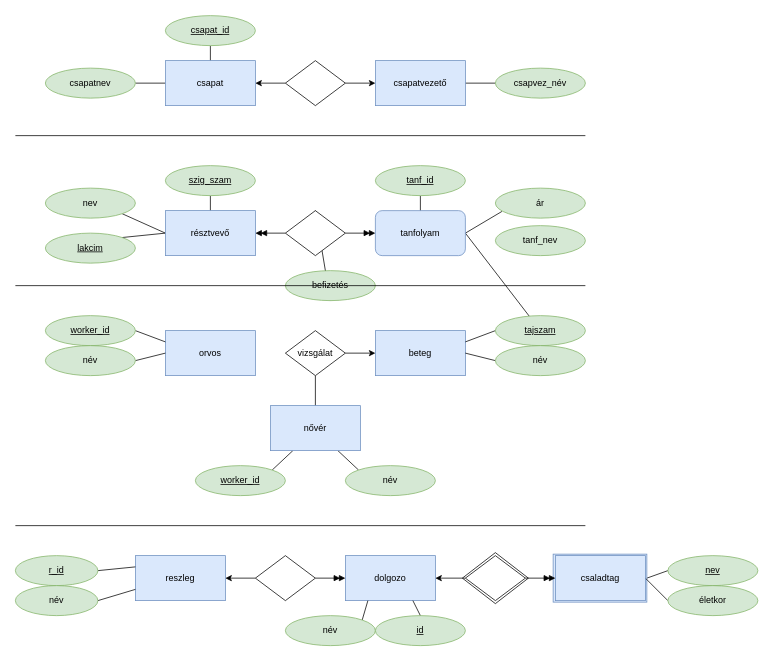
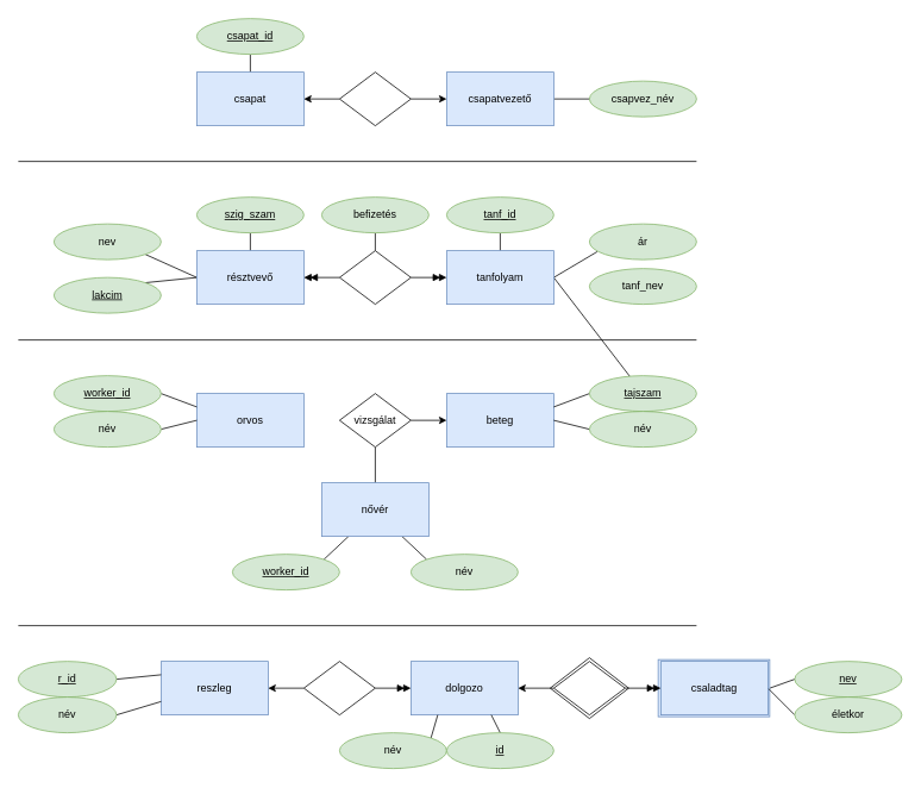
  <mxCell id="0" />
  <mxCell id="1" parent="0" />
  <mxCell id="2" style="edgeStyle=none;rounded=0;orthogonalLoop=1;jettySize=auto;html=1;exitX=1;exitY=0.5;exitDx=0;exitDy=0;entryX=0;entryY=0.5;entryDx=0;entryDy=0;endArrow=none;endFill=0;" edge="1" parent="1" source="3" target="74"><mxGeometry relative="1" as="geometry" /></mxCell>
  <mxCell id="3" value="csaladtag" style="rounded=0;whiteSpace=wrap;html=1;fillColor=#dae8fc;strokeColor=#6c8ebf;" vertex="1" parent="1"><mxGeometry x="737" y="738" width="125" height="64" as="geometry" /></mxCell>
  <mxCell id="4" value="" style="rhombus;whiteSpace=wrap;html=1;" vertex="1" parent="1"><mxGeometry x="616" y="736" width="88" height="68" as="geometry" /></mxCell>
- <mxCell id="5" style="edgeStyle=none;rounded=0;orthogonalLoop=1;jettySize=auto;html=1;exitX=0;exitY=0.5;exitDx=0;exitDy=0;entryX=1;entryY=0.5;entryDx=0;entryDy=0;endArrow=none;endFill=0;" edge="1" parent="1" source="7" target="14"><mxGeometry relative="1" as="geometry" /></mxCell>
  <mxCell id="6" style="edgeStyle=none;rounded=0;orthogonalLoop=1;jettySize=auto;html=1;exitX=0.5;exitY=0;exitDx=0;exitDy=0;entryX=0.5;entryY=1;entryDx=0;entryDy=0;endArrow=none;endFill=0;" edge="1" parent="1" source="7" target="13"><mxGeometry relative="1" as="geometry" /></mxCell>
  <mxCell id="7" value="csapat" style="rounded=0;whiteSpace=wrap;html=1;fillColor=#dae8fc;strokeColor=#6c8ebf;" vertex="1" parent="1"><mxGeometry x="220" y="80" width="120" height="60" as="geometry" /></mxCell>
  <mxCell id="8" style="edgeStyle=none;rounded=0;orthogonalLoop=1;jettySize=auto;html=1;exitX=1;exitY=0.5;exitDx=0;exitDy=0;entryX=0;entryY=0.5;entryDx=0;entryDy=0;endArrow=none;endFill=0;" edge="1" parent="1" source="9" target="15"><mxGeometry relative="1" as="geometry" /></mxCell>
  <mxCell id="9" value="csapatvezető" style="rounded=0;whiteSpace=wrap;html=1;fillColor=#dae8fc;strokeColor=#6c8ebf;" vertex="1" parent="1"><mxGeometry x="500" y="80" width="120" height="60" as="geometry" /></mxCell>
  <mxCell id="10" style="edgeStyle=none;rounded=0;orthogonalLoop=1;jettySize=auto;html=1;exitX=1;exitY=0.5;exitDx=0;exitDy=0;entryX=0;entryY=0.5;entryDx=0;entryDy=0;endArrow=classic;endFill=1;" edge="1" parent="1" source="12" target="9"><mxGeometry relative="1" as="geometry" /></mxCell>
  <mxCell id="11" style="edgeStyle=none;rounded=0;orthogonalLoop=1;jettySize=auto;html=1;exitX=0;exitY=0.5;exitDx=0;exitDy=0;entryX=1;entryY=0.5;entryDx=0;entryDy=0;endArrow=classic;endFill=1;" edge="1" parent="1" source="12" target="7"><mxGeometry relative="1" as="geometry" /></mxCell>
  <mxCell id="12" value="" style="rhombus;whiteSpace=wrap;html=1;" vertex="1" parent="1"><mxGeometry x="380" y="80" width="80" height="60" as="geometry" /></mxCell>
  <mxCell id="13" value="&lt;u&gt;csapat_id&lt;/u&gt;" style="ellipse;whiteSpace=wrap;html=1;fillColor=#d5e8d4;strokeColor=#82b366;" vertex="1" parent="1"><mxGeometry x="220" y="20" width="120" height="40" as="geometry" /></mxCell>
- <mxCell id="14" value="csapatnev" style="ellipse;whiteSpace=wrap;html=1;fillColor=#d5e8d4;strokeColor=#82b366;" vertex="1" parent="1"><mxGeometry x="60" y="90" width="120" height="40" as="geometry" /></mxCell>
  <mxCell id="15" value="csapvez_név" style="ellipse;whiteSpace=wrap;html=1;fillColor=#d5e8d4;strokeColor=#82b366;" vertex="1" parent="1"><mxGeometry x="660" y="90" width="120" height="40" as="geometry" /></mxCell>
  <mxCell id="16" style="edgeStyle=none;rounded=0;orthogonalLoop=1;jettySize=auto;html=1;exitX=0.5;exitY=0;exitDx=0;exitDy=0;entryX=0.5;entryY=1;entryDx=0;entryDy=0;endArrow=none;endFill=0;" edge="1" parent="1" source="19" target="28"><mxGeometry relative="1" as="geometry" /></mxCell>
  <mxCell id="17" style="edgeStyle=none;rounded=0;orthogonalLoop=1;jettySize=auto;html=1;exitX=1;exitY=0.5;exitDx=0;exitDy=0;entryX=0;entryY=0.5;entryDx=0;entryDy=0;endArrow=doubleBlock;endFill=1;" edge="1" parent="1" source="19" target="27"><mxGeometry relative="1" as="geometry" /></mxCell>
  <mxCell id="18" style="edgeStyle=none;rounded=0;orthogonalLoop=1;jettySize=auto;html=1;exitX=0;exitY=0.5;exitDx=0;exitDy=0;entryX=1;entryY=0.5;entryDx=0;entryDy=0;endArrow=doubleBlock;endFill=1;" edge="1" parent="1" source="19" target="23"><mxGeometry relative="1" as="geometry" /></mxCell>
  <mxCell id="19" value="" style="rhombus;whiteSpace=wrap;html=1;" vertex="1" parent="1"><mxGeometry x="380" y="280" width="80" height="60" as="geometry" /></mxCell>
  <mxCell id="20" style="edgeStyle=none;rounded=0;orthogonalLoop=1;jettySize=auto;html=1;exitX=0;exitY=0.5;exitDx=0;exitDy=0;entryX=1;entryY=1;entryDx=0;entryDy=0;endArrow=none;endFill=0;" edge="1" parent="1" source="23" target="31"><mxGeometry relative="1" as="geometry" /></mxCell>
  <mxCell id="21" style="edgeStyle=none;rounded=0;orthogonalLoop=1;jettySize=auto;html=1;exitX=0;exitY=0.5;exitDx=0;exitDy=0;entryX=1;entryY=0;entryDx=0;entryDy=0;endArrow=none;endFill=0;" edge="1" parent="1" source="23" target="32"><mxGeometry relative="1" as="geometry" /></mxCell>
  <mxCell id="22" style="edgeStyle=none;rounded=0;orthogonalLoop=1;jettySize=auto;html=1;exitX=0.5;exitY=0;exitDx=0;exitDy=0;entryX=0.5;entryY=1;entryDx=0;entryDy=0;endArrow=none;endFill=0;" edge="1" parent="1" source="23" target="29"><mxGeometry relative="1" as="geometry" /></mxCell>
  <mxCell id="23" value="résztvevő" style="rounded=0;whiteSpace=wrap;html=1;fillColor=#dae8fc;strokeColor=#6c8ebf;" vertex="1" parent="1"><mxGeometry x="220" y="280" width="120" height="60" as="geometry" /></mxCell>
  <mxCell id="24" style="edgeStyle=none;rounded=0;orthogonalLoop=1;jettySize=auto;html=1;exitX=0.5;exitY=0;exitDx=0;exitDy=0;entryX=0.5;entryY=1;entryDx=0;entryDy=0;endArrow=none;endFill=0;" edge="1" parent="1" source="27" target="30"><mxGeometry relative="1" as="geometry" /></mxCell>
  <mxCell id="25" style="edgeStyle=none;rounded=0;orthogonalLoop=1;jettySize=auto;html=1;exitX=1;exitY=0.5;exitDx=0;exitDy=0;entryX=0.073;entryY=0.777;entryDx=0;entryDy=0;entryPerimeter=0;endArrow=none;endFill=0;" edge="1" parent="1" source="27" target="33"><mxGeometry relative="1" as="geometry" /></mxCell>
  <mxCell id="26" style="edgeStyle=none;rounded=0;orthogonalLoop=1;jettySize=auto;html=1;exitX=1;exitY=0.5;exitDx=0;exitDy=0;endArrow=none;endFill=0;" edge="1" parent="1" source="27" target="50"><mxGeometry relative="1" as="geometry" /></mxCell>
- <mxCell id="27" value="tanfolyam" style="whiteSpace=wrap;html=1;fillColor=#dae8fc;strokeColor=#6c8ebf;rounded=1;" vertex="1" parent="1"><mxGeometry x="500" y="280" width="120" height="60" as="geometry" /></mxCell>
- <mxCell id="28" value="befizetés" style="ellipse;whiteSpace=wrap;html=1;fillColor=#d5e8d4;strokeColor=#82b366;" vertex="1" parent="1"><mxGeometry x="380" y="360" width="120" height="40" as="geometry" /></mxCell>
+ <mxCell id="27" value="tanfolyam" style="rounded=0;whiteSpace=wrap;html=1;fillColor=#dae8fc;strokeColor=#6c8ebf;" vertex="1" parent="1"><mxGeometry x="500" y="280" width="120" height="60" as="geometry" /></mxCell>
+ <mxCell id="28" value="befizetés" style="ellipse;whiteSpace=wrap;html=1;fillColor=#d5e8d4;strokeColor=#82b366;" vertex="1" parent="1"><mxGeometry x="360" y="220" width="120" height="40" as="geometry" /></mxCell>
  <mxCell id="29" value="&lt;u&gt;szig_szam&lt;/u&gt;" style="ellipse;whiteSpace=wrap;html=1;fillColor=#d5e8d4;strokeColor=#82b366;" vertex="1" parent="1"><mxGeometry x="220" y="220" width="120" height="40" as="geometry" /></mxCell>
  <mxCell id="30" value="&lt;u&gt;tanf_id&lt;/u&gt;" style="ellipse;whiteSpace=wrap;html=1;fillColor=#d5e8d4;strokeColor=#82b366;" vertex="1" parent="1"><mxGeometry x="500" y="220" width="120" height="40" as="geometry" /></mxCell>
  <mxCell id="31" value="nev" style="ellipse;whiteSpace=wrap;html=1;fillColor=#d5e8d4;strokeColor=#82b366;align=center;" vertex="1" parent="1"><mxGeometry x="60" y="250" width="120" height="40" as="geometry" /></mxCell>
  <mxCell id="32" value="&lt;u&gt;lakcim&lt;/u&gt;" style="ellipse;whiteSpace=wrap;html=1;fillColor=#d5e8d4;strokeColor=#82b366;" vertex="1" parent="1"><mxGeometry x="60" y="310" width="120" height="40" as="geometry" /></mxCell>
  <mxCell id="33" value="ár" style="ellipse;whiteSpace=wrap;html=1;fillColor=#d5e8d4;strokeColor=#82b366;" vertex="1" parent="1"><mxGeometry x="660" y="250" width="120" height="40" as="geometry" /></mxCell>
  <mxCell id="34" value="tanf_nev" style="ellipse;whiteSpace=wrap;html=1;fillColor=#d5e8d4;strokeColor=#82b366;" vertex="1" parent="1"><mxGeometry x="660" y="300" width="120" height="40" as="geometry" /></mxCell>
  <mxCell id="35" style="edgeStyle=none;rounded=0;orthogonalLoop=1;jettySize=auto;html=1;exitX=0.5;exitY=1;exitDx=0;exitDy=0;entryX=0.5;entryY=0;entryDx=0;entryDy=0;endArrow=none;endFill=0;" edge="1" parent="1" source="37" target="42"><mxGeometry relative="1" as="geometry" /></mxCell>
  <mxCell id="36" style="edgeStyle=none;rounded=0;orthogonalLoop=1;jettySize=auto;html=1;exitX=1;exitY=0.5;exitDx=0;exitDy=0;entryX=0;entryY=0.5;entryDx=0;entryDy=0;endArrow=classic;endFill=1;" edge="1" parent="1" source="37" target="39"><mxGeometry relative="1" as="geometry" /></mxCell>
  <mxCell id="37" value="vizsgálat" style="rhombus;whiteSpace=wrap;html=1;" vertex="1" parent="1"><mxGeometry x="380" y="440" width="80" height="60" as="geometry" /></mxCell>
  <mxCell id="38" value="orvos" style="rounded=0;whiteSpace=wrap;html=1;fillColor=#dae8fc;strokeColor=#6c8ebf;" vertex="1" parent="1"><mxGeometry x="220" y="440" width="120" height="60" as="geometry" /></mxCell>
  <mxCell id="39" value="beteg" style="rounded=0;whiteSpace=wrap;html=1;fillColor=#dae8fc;strokeColor=#6c8ebf;" vertex="1" parent="1"><mxGeometry x="500" y="440" width="120" height="60" as="geometry" /></mxCell>
  <mxCell id="40" style="edgeStyle=none;rounded=0;orthogonalLoop=1;jettySize=auto;html=1;exitX=0.25;exitY=1;exitDx=0;exitDy=0;entryX=1;entryY=0;entryDx=0;entryDy=0;endArrow=none;endFill=0;" edge="1" parent="1" source="42" target="43"><mxGeometry relative="1" as="geometry" /></mxCell>
  <mxCell id="41" style="edgeStyle=none;rounded=0;orthogonalLoop=1;jettySize=auto;html=1;exitX=0.75;exitY=1;exitDx=0;exitDy=0;entryX=0;entryY=0;entryDx=0;entryDy=0;endArrow=none;endFill=0;" edge="1" parent="1" source="42" target="44"><mxGeometry relative="1" as="geometry" /></mxCell>
  <mxCell id="42" value="nővér" style="rounded=0;whiteSpace=wrap;html=1;fillColor=#dae8fc;strokeColor=#6c8ebf;" vertex="1" parent="1"><mxGeometry x="360" y="540" width="120" height="60" as="geometry" /></mxCell>
  <mxCell id="43" value="&lt;u&gt;worker_id&lt;/u&gt;" style="ellipse;whiteSpace=wrap;html=1;fillColor=#d5e8d4;strokeColor=#82b366;" vertex="1" parent="1"><mxGeometry x="260" y="620" width="120" height="40" as="geometry" /></mxCell>
  <mxCell id="44" value="név" style="ellipse;whiteSpace=wrap;html=1;fillColor=#d5e8d4;strokeColor=#82b366;" vertex="1" parent="1"><mxGeometry x="460" y="620" width="120" height="40" as="geometry" /></mxCell>
  <mxCell id="45" style="edgeStyle=none;rounded=0;orthogonalLoop=1;jettySize=auto;html=1;exitX=1;exitY=0.5;exitDx=0;exitDy=0;entryX=0;entryY=0.25;entryDx=0;entryDy=0;endArrow=none;endFill=0;" edge="1" parent="1" source="46" target="38"><mxGeometry relative="1" as="geometry" /></mxCell>
  <mxCell id="46" value="&lt;u&gt;worker_id&lt;/u&gt;" style="ellipse;whiteSpace=wrap;html=1;fillColor=#d5e8d4;strokeColor=#82b366;" vertex="1" parent="1"><mxGeometry x="60" y="420" width="120" height="40" as="geometry" /></mxCell>
  <mxCell id="47" style="edgeStyle=none;rounded=0;orthogonalLoop=1;jettySize=auto;html=1;exitX=1;exitY=0.5;exitDx=0;exitDy=0;entryX=0;entryY=0.5;entryDx=0;entryDy=0;endArrow=none;endFill=0;" edge="1" parent="1" source="48" target="38"><mxGeometry relative="1" as="geometry" /></mxCell>
  <mxCell id="48" value="név" style="ellipse;whiteSpace=wrap;html=1;fillColor=#d5e8d4;strokeColor=#82b366;" vertex="1" parent="1"><mxGeometry x="60" y="460" width="120" height="40" as="geometry" /></mxCell>
  <mxCell id="49" style="edgeStyle=none;rounded=0;orthogonalLoop=1;jettySize=auto;html=1;exitX=0;exitY=0.5;exitDx=0;exitDy=0;entryX=1;entryY=0.25;entryDx=0;entryDy=0;endArrow=none;endFill=0;" edge="1" parent="1" source="50" target="39"><mxGeometry relative="1" as="geometry" /></mxCell>
  <mxCell id="50" value="&lt;u&gt;tajszam&lt;/u&gt;" style="ellipse;whiteSpace=wrap;html=1;fillColor=#d5e8d4;strokeColor=#82b366;" vertex="1" parent="1"><mxGeometry x="660" y="420" width="120" height="40" as="geometry" /></mxCell>
  <mxCell id="51" style="edgeStyle=none;rounded=0;orthogonalLoop=1;jettySize=auto;html=1;exitX=0;exitY=0.5;exitDx=0;exitDy=0;entryX=1;entryY=0.5;entryDx=0;entryDy=0;endArrow=none;endFill=0;" edge="1" parent="1" source="52" target="39"><mxGeometry relative="1" as="geometry" /></mxCell>
  <mxCell id="52" value="név" style="ellipse;whiteSpace=wrap;html=1;fillColor=#d5e8d4;strokeColor=#82b366;" vertex="1" parent="1"><mxGeometry x="660" y="460" width="120" height="40" as="geometry" /></mxCell>
  <mxCell id="53" value="" style="endArrow=none;html=1;rounded=0;" edge="1" parent="1"><mxGeometry width="50" height="50" relative="1" as="geometry"><mxPoint x="20" y="180" as="sourcePoint" /><mxPoint x="780" y="180" as="targetPoint" /></mxGeometry></mxCell>
  <mxCell id="54" value="" style="endArrow=none;html=1;rounded=0;" edge="1" parent="1"><mxGeometry width="50" height="50" relative="1" as="geometry"><mxPoint x="20" y="380" as="sourcePoint" /><mxPoint x="780" y="380" as="targetPoint" /></mxGeometry></mxCell>
  <mxCell id="55" value="" style="endArrow=none;html=1;rounded=0;" edge="1" parent="1"><mxGeometry width="50" height="50" relative="1" as="geometry"><mxPoint x="20" y="700" as="sourcePoint" /><mxPoint x="780" y="700" as="targetPoint" /></mxGeometry></mxCell>
  <mxCell id="56" style="edgeStyle=none;rounded=0;orthogonalLoop=1;jettySize=auto;html=1;exitX=0;exitY=0.5;exitDx=0;exitDy=0;entryX=1;entryY=0.5;entryDx=0;entryDy=0;endArrow=classic;endFill=1;" edge="1" parent="1" source="58" target="59"><mxGeometry relative="1" as="geometry" /></mxCell>
  <mxCell id="57" style="edgeStyle=none;rounded=0;orthogonalLoop=1;jettySize=auto;html=1;exitX=1;exitY=0.5;exitDx=0;exitDy=0;entryX=0;entryY=0.5;entryDx=0;entryDy=0;endArrow=doubleBlock;endFill=1;" edge="1" parent="1" source="58" target="60"><mxGeometry relative="1" as="geometry" /></mxCell>
  <mxCell id="58" value="" style="rhombus;whiteSpace=wrap;html=1;" vertex="1" parent="1"><mxGeometry x="340" y="740" width="80" height="60" as="geometry" /></mxCell>
  <mxCell id="59" value="reszleg" style="rounded=0;whiteSpace=wrap;html=1;fillColor=#dae8fc;strokeColor=#6c8ebf;" vertex="1" parent="1"><mxGeometry x="180" y="740" width="120" height="60" as="geometry" /></mxCell>
  <mxCell id="60" value="dolgozo" style="rounded=0;whiteSpace=wrap;html=1;fillColor=#dae8fc;strokeColor=#6c8ebf;" vertex="1" parent="1"><mxGeometry x="460" y="740" width="120" height="60" as="geometry" /></mxCell>
  <mxCell id="61" style="edgeStyle=none;rounded=0;orthogonalLoop=1;jettySize=auto;html=1;exitX=1;exitY=0;exitDx=0;exitDy=0;entryX=0.25;entryY=1;entryDx=0;entryDy=0;endArrow=none;endFill=0;" edge="1" parent="1" source="62" target="60"><mxGeometry relative="1" as="geometry" /></mxCell>
  <mxCell id="62" value="név" style="ellipse;whiteSpace=wrap;html=1;fillColor=#d5e8d4;strokeColor=#82b366;" vertex="1" parent="1"><mxGeometry x="380" y="820" width="120" height="40" as="geometry" /></mxCell>
  <mxCell id="63" style="edgeStyle=none;rounded=0;orthogonalLoop=1;jettySize=auto;html=1;exitX=0.5;exitY=0;exitDx=0;exitDy=0;entryX=0.75;entryY=1;entryDx=0;entryDy=0;endArrow=none;endFill=0;" edge="1" parent="1" source="64" target="60"><mxGeometry relative="1" as="geometry" /></mxCell>
  <mxCell id="64" value="&lt;u&gt;id&lt;/u&gt;" style="ellipse;whiteSpace=wrap;html=1;fillColor=#d5e8d4;strokeColor=#82b366;" vertex="1" parent="1"><mxGeometry x="500" y="820" width="120" height="40" as="geometry" /></mxCell>
  <mxCell id="65" style="edgeStyle=none;rounded=0;orthogonalLoop=1;jettySize=auto;html=1;exitX=1;exitY=0.5;exitDx=0;exitDy=0;entryX=0;entryY=0.25;entryDx=0;entryDy=0;endArrow=none;endFill=0;" edge="1" parent="1" source="66" target="59"><mxGeometry relative="1" as="geometry" /></mxCell>
  <mxCell id="66" value="&lt;u&gt;r_id&lt;/u&gt;" style="ellipse;whiteSpace=wrap;html=1;fillColor=#d5e8d4;strokeColor=#82b366;" vertex="1" parent="1"><mxGeometry x="20" y="740" width="110" height="40" as="geometry" /></mxCell>
  <mxCell id="67" style="edgeStyle=none;rounded=0;orthogonalLoop=1;jettySize=auto;html=1;exitX=1;exitY=0.5;exitDx=0;exitDy=0;entryX=0;entryY=0.75;entryDx=0;entryDy=0;endArrow=none;endFill=0;" edge="1" parent="1" source="68" target="59"><mxGeometry relative="1" as="geometry" /></mxCell>
  <mxCell id="68" value="név" style="ellipse;whiteSpace=wrap;html=1;fillColor=#d5e8d4;strokeColor=#82b366;" vertex="1" parent="1"><mxGeometry x="20" y="780" width="110" height="40" as="geometry" /></mxCell>
  <mxCell id="69" style="edgeStyle=none;rounded=0;orthogonalLoop=1;jettySize=auto;html=1;exitX=0;exitY=0.5;exitDx=0;exitDy=0;entryX=1;entryY=0.5;entryDx=0;entryDy=0;endArrow=classic;endFill=1;" edge="1" parent="1" source="71" target="60"><mxGeometry relative="1" as="geometry" /></mxCell>
  <mxCell id="70" style="edgeStyle=none;rounded=0;orthogonalLoop=1;jettySize=auto;html=1;exitX=1;exitY=0.5;exitDx=0;exitDy=0;entryX=0;entryY=0.5;entryDx=0;entryDy=0;endArrow=doubleBlock;endFill=1;" edge="1" parent="1" source="71" target="73"><mxGeometry relative="1" as="geometry" /></mxCell>
  <mxCell id="71" value="" style="rhombus;whiteSpace=wrap;html=1;" vertex="1" parent="1"><mxGeometry x="620" y="740" width="80" height="60" as="geometry" /></mxCell>
  <mxCell id="72" style="edgeStyle=none;rounded=0;orthogonalLoop=1;jettySize=auto;html=1;exitX=1;exitY=0.5;exitDx=0;exitDy=0;entryX=0;entryY=0.5;entryDx=0;entryDy=0;endArrow=none;endFill=0;" edge="1" parent="1" source="73" target="75"><mxGeometry relative="1" as="geometry" /></mxCell>
  <mxCell id="73" value="csaladtag" style="rounded=0;whiteSpace=wrap;html=1;fillColor=#dae8fc;strokeColor=#6c8ebf;" vertex="1" parent="1"><mxGeometry x="740" y="740" width="120" height="60" as="geometry" /></mxCell>
  <mxCell id="74" value="&lt;u&gt;nev&lt;/u&gt;" style="ellipse;whiteSpace=wrap;html=1;fillColor=#d5e8d4;strokeColor=#82b366;" vertex="1" parent="1"><mxGeometry x="890" y="740" width="120" height="40" as="geometry" /></mxCell>
  <mxCell id="75" value="életkor" style="ellipse;whiteSpace=wrap;html=1;fillColor=#d5e8d4;strokeColor=#82b366;" vertex="1" parent="1"><mxGeometry x="890" y="780" width="120" height="40" as="geometry" /></mxCell>
